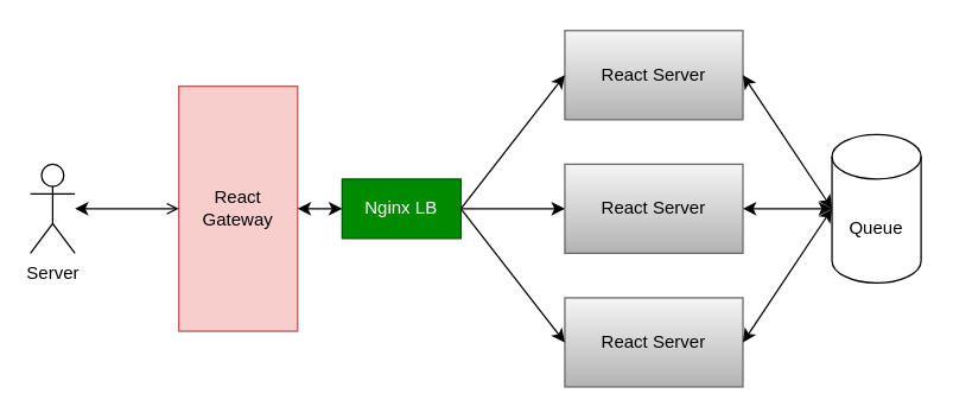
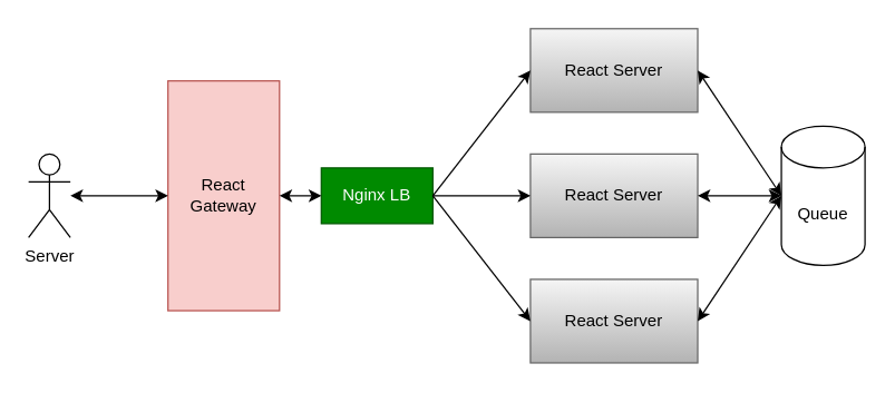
  <mxCell id="0" />
  <mxCell id="1" parent="0" />
  <mxCell id="2" value="Server" style="shape=umlActor;verticalLabelPosition=bottom;verticalAlign=top;html=1;outlineConnect=0;" vertex="1" parent="1"><mxGeometry x="20" y="110" width="30" height="60" as="geometry" /></mxCell>
  <mxCell id="3" value="React Gateway" style="rounded=0;whiteSpace=wrap;html=1;fillColor=#f8cecc;strokeColor=#b85450;" vertex="1" parent="1"><mxGeometry x="120" y="57.5" width="80" height="165" as="geometry" /></mxCell>
- <mxCell id="4" value="" style="endArrow=open;startArrow=classic;html=1;rounded=0;entryX=0;entryY=0.5;entryDx=0;entryDy=0;" edge="1" parent="1" source="2" target="3"><mxGeometry width="50" height="50" relative="1" as="geometry"><mxPoint x="40" y="200" as="sourcePoint" /><mxPoint x="90" y="150" as="targetPoint" /></mxGeometry></mxCell>
+ <mxCell id="4" value="" style="endArrow=classic;startArrow=classic;html=1;rounded=0;entryX=0;entryY=0.5;entryDx=0;entryDy=0;" edge="1" parent="1" source="2" target="3"><mxGeometry width="50" height="50" relative="1" as="geometry"><mxPoint x="40" y="200" as="sourcePoint" /><mxPoint x="90" y="150" as="targetPoint" /></mxGeometry></mxCell>
  <mxCell id="5" value="React Server" style="rounded=0;whiteSpace=wrap;html=1;fillColor=#f5f5f5;gradientColor=#b3b3b3;strokeColor=#666666;" vertex="1" parent="1"><mxGeometry x="380" y="20" width="120" height="60" as="geometry" /></mxCell>
  <mxCell id="6" value="React Server" style="rounded=0;whiteSpace=wrap;html=1;fillColor=#f5f5f5;gradientColor=#b3b3b3;strokeColor=#666666;" vertex="1" parent="1"><mxGeometry x="380" y="110" width="120" height="60" as="geometry" /></mxCell>
  <mxCell id="7" value="React Server" style="rounded=0;whiteSpace=wrap;html=1;fillColor=#f5f5f5;gradientColor=#b3b3b3;strokeColor=#666666;" vertex="1" parent="1"><mxGeometry x="380" y="200" width="120" height="60" as="geometry" /></mxCell>
  <mxCell id="8" value="Nginx LB" style="rounded=0;whiteSpace=wrap;html=1;fillColor=#008a00;fontColor=#ffffff;strokeColor=#005700;" vertex="1" parent="1"><mxGeometry x="230" y="120" width="80" height="40" as="geometry" /></mxCell>
  <mxCell id="9" value="" style="endArrow=classic;html=1;rounded=0;exitX=1;exitY=0.5;exitDx=0;exitDy=0;entryX=0;entryY=0.5;entryDx=0;entryDy=0;" edge="1" parent="1" source="8" target="7"><mxGeometry relative="1" as="geometry"><mxPoint x="210" y="57.5" as="sourcePoint" /><mxPoint x="310" y="57.5" as="targetPoint" /></mxGeometry></mxCell>
  <mxCell id="10" value="" style="endArrow=classic;html=1;rounded=0;exitX=1;exitY=0.5;exitDx=0;exitDy=0;entryX=0;entryY=0.5;entryDx=0;entryDy=0;" edge="1" parent="1" source="8" target="6"><mxGeometry relative="1" as="geometry"><mxPoint x="220" y="67.5" as="sourcePoint" /><mxPoint x="320" y="67.5" as="targetPoint" /></mxGeometry></mxCell>
  <mxCell id="11" value="" style="endArrow=classic;html=1;rounded=0;exitX=1;exitY=0.5;exitDx=0;exitDy=0;entryX=0;entryY=0.5;entryDx=0;entryDy=0;" edge="1" parent="1" source="8" target="5"><mxGeometry relative="1" as="geometry"><mxPoint x="230" y="77.5" as="sourcePoint" /><mxPoint x="330" y="70" as="targetPoint" /></mxGeometry></mxCell>
  <mxCell id="12" value="Queue" style="shape=cylinder3;whiteSpace=wrap;html=1;boundedLbl=1;backgroundOutline=1;size=15;rotation=0;" vertex="1" parent="1"><mxGeometry x="560" y="90" width="60" height="100" as="geometry" /></mxCell>
  <mxCell id="13" value="" style="endArrow=classic;startArrow=classic;html=1;rounded=0;entryX=0;entryY=0.5;entryDx=0;entryDy=0;" edge="1" parent="1" target="8"><mxGeometry width="50" height="50" relative="1" as="geometry"><mxPoint x="200" y="140" as="sourcePoint" /><mxPoint x="130" y="150" as="targetPoint" /></mxGeometry></mxCell>
  <mxCell id="14" value="" style="endArrow=classic;startArrow=classic;html=1;rounded=0;entryX=0;entryY=0.5;entryDx=0;entryDy=0;entryPerimeter=0;exitX=1;exitY=0.5;exitDx=0;exitDy=0;" edge="1" parent="1" source="7" target="12"><mxGeometry width="50" height="50" relative="1" as="geometry"><mxPoint x="420" y="160" as="sourcePoint" /><mxPoint x="470" y="110" as="targetPoint" /></mxGeometry></mxCell>
  <mxCell id="15" value="" style="endArrow=classic;startArrow=classic;html=1;rounded=0;entryX=0;entryY=0.5;entryDx=0;entryDy=0;entryPerimeter=0;exitX=1;exitY=0.5;exitDx=0;exitDy=0;" edge="1" parent="1" source="5" target="12"><mxGeometry width="50" height="50" relative="1" as="geometry"><mxPoint x="430" y="170" as="sourcePoint" /><mxPoint x="480" y="120" as="targetPoint" /></mxGeometry></mxCell>
  <mxCell id="16" value="" style="endArrow=classic;startArrow=classic;html=1;rounded=0;entryX=0;entryY=0.5;entryDx=0;entryDy=0;entryPerimeter=0;" edge="1" parent="1" source="6" target="12"><mxGeometry width="50" height="50" relative="1" as="geometry"><mxPoint x="440" y="180" as="sourcePoint" /><mxPoint x="490" y="130" as="targetPoint" /></mxGeometry></mxCell>
